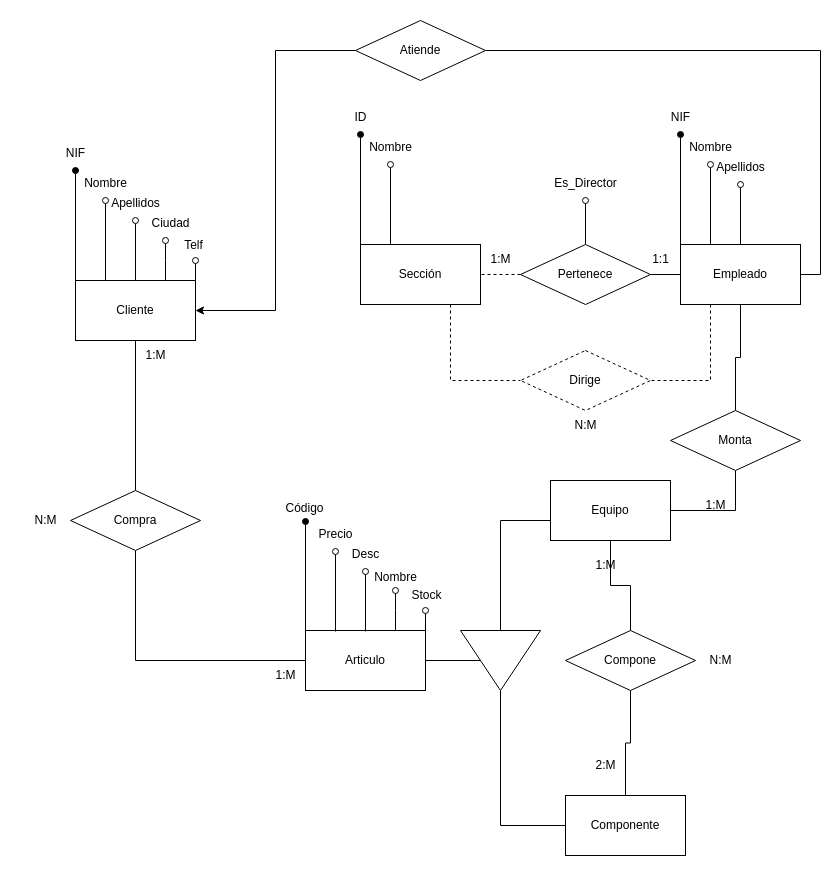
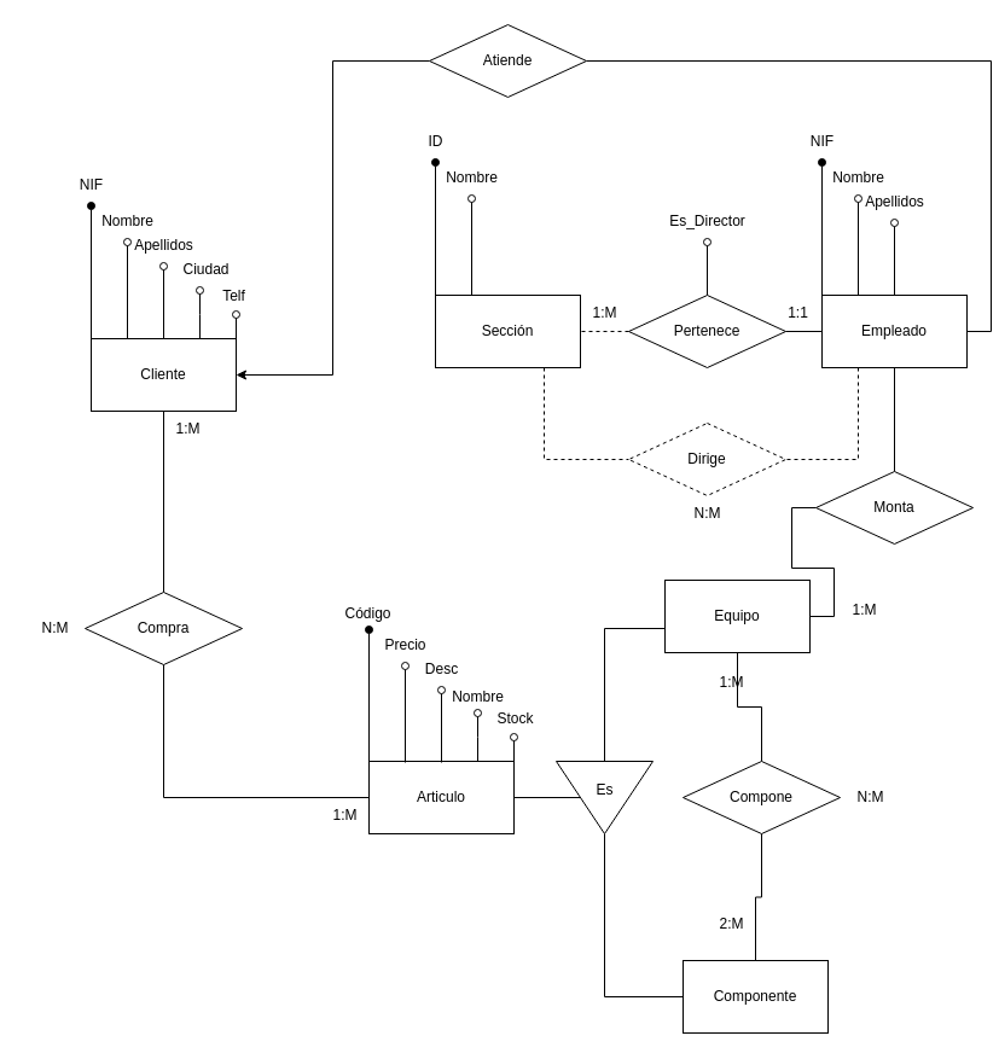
  <mxCell id="0" />
  <mxCell id="1" parent="0" />
  <mxCell id="2" value="" style="edgeStyle=orthogonalEdgeStyle;rounded=0;orthogonalLoop=1;jettySize=auto;html=1;endArrow=none;endFill=0;" edge="1" parent="1" source="3" target="23"><mxGeometry relative="1" as="geometry" /></mxCell>
  <mxCell id="3" value="Componente" style="rounded=0;whiteSpace=wrap;html=1;" vertex="1" parent="1"><mxGeometry x="565" y="795" width="120" height="60" as="geometry" /></mxCell>
  <mxCell id="4" value="" style="edgeStyle=orthogonalEdgeStyle;rounded=0;orthogonalLoop=1;jettySize=auto;html=1;endArrow=none;endFill=0;" edge="1" parent="1" source="5" target="23"><mxGeometry relative="1" as="geometry" /></mxCell>
  <mxCell id="5" value="Equipo" style="rounded=0;whiteSpace=wrap;html=1;" vertex="1" parent="1"><mxGeometry x="550" y="480" width="120" height="60" as="geometry" /></mxCell>
  <mxCell id="6" style="edgeStyle=orthogonalEdgeStyle;rounded=0;orthogonalLoop=1;jettySize=auto;html=1;entryX=0.5;entryY=0;entryDx=0;entryDy=0;endArrow=none;endFill=0;" edge="1" parent="1" source="9" target="27"><mxGeometry relative="1" as="geometry" /></mxCell>
  <mxCell id="7" style="edgeStyle=orthogonalEdgeStyle;rounded=0;orthogonalLoop=1;jettySize=auto;html=1;exitX=0.75;exitY=0;exitDx=0;exitDy=0;endArrow=oval;endFill=0;" edge="1" parent="1" source="9"><mxGeometry relative="1" as="geometry"><mxPoint x="165" y="240" as="targetPoint" /></mxGeometry></mxCell>
  <mxCell id="8" style="edgeStyle=orthogonalEdgeStyle;rounded=0;orthogonalLoop=1;jettySize=auto;html=1;exitX=1;exitY=0;exitDx=0;exitDy=0;endArrow=oval;endFill=0;" edge="1" parent="1" source="9"><mxGeometry relative="1" as="geometry"><mxPoint x="195" y="260" as="targetPoint" /></mxGeometry></mxCell>
  <mxCell id="9" value="Cliente" style="rounded=0;whiteSpace=wrap;html=1;" vertex="1" parent="1"><mxGeometry x="75" y="280" width="120" height="60" as="geometry" /></mxCell>
  <mxCell id="10" style="edgeStyle=orthogonalEdgeStyle;rounded=0;orthogonalLoop=1;jettySize=auto;html=1;entryX=0.5;entryY=0;entryDx=0;entryDy=0;endArrow=none;endFill=0;" edge="1" parent="1" source="17" target="25"><mxGeometry relative="1" as="geometry" /></mxCell>
  <mxCell id="11" value="" style="edgeStyle=orthogonalEdgeStyle;rounded=0;orthogonalLoop=1;jettySize=auto;html=1;endArrow=none;endFill=0;" edge="1" parent="1" source="17" target="22"><mxGeometry relative="1" as="geometry" /></mxCell>
  <mxCell id="12" style="edgeStyle=orthogonalEdgeStyle;rounded=0;orthogonalLoop=1;jettySize=auto;html=1;exitX=0;exitY=0;exitDx=0;exitDy=0;endArrow=oval;endFill=1;" edge="1" parent="1" source="17"><mxGeometry relative="1" as="geometry"><mxPoint x="680" y="134" as="targetPoint" /></mxGeometry></mxCell>
  <mxCell id="13" style="edgeStyle=orthogonalEdgeStyle;rounded=0;orthogonalLoop=1;jettySize=auto;html=1;exitX=0.25;exitY=0;exitDx=0;exitDy=0;endArrow=oval;endFill=0;" edge="1" parent="1" source="17"><mxGeometry relative="1" as="geometry"><mxPoint x="710" y="164" as="targetPoint" /></mxGeometry></mxCell>
  <mxCell id="14" style="edgeStyle=orthogonalEdgeStyle;rounded=0;orthogonalLoop=1;jettySize=auto;html=1;exitX=0.5;exitY=0;exitDx=0;exitDy=0;endArrow=oval;endFill=0;" edge="1" parent="1" source="17"><mxGeometry relative="1" as="geometry"><mxPoint x="740" y="184" as="targetPoint" /></mxGeometry></mxCell>
  <mxCell id="15" style="edgeStyle=orthogonalEdgeStyle;rounded=0;orthogonalLoop=1;jettySize=auto;html=1;exitX=0.25;exitY=1;exitDx=0;exitDy=0;entryX=1;entryY=0.5;entryDx=0;entryDy=0;endArrow=none;endFill=0;dashed=1;" edge="1" parent="1" source="17" target="58"><mxGeometry relative="1" as="geometry" /></mxCell>
  <mxCell id="16" style="edgeStyle=orthogonalEdgeStyle;rounded=0;orthogonalLoop=1;jettySize=auto;html=1;exitX=1;exitY=0.5;exitDx=0;exitDy=0;entryX=1;entryY=0.5;entryDx=0;entryDy=0;endArrow=none;" edge="1" parent="1" source="17" target="72"><mxGeometry relative="1" as="geometry" /></mxCell>
  <mxCell id="17" value="Empleado" style="rounded=0;whiteSpace=wrap;html=1;" vertex="1" parent="1"><mxGeometry x="680" y="244" width="120" height="60" as="geometry" /></mxCell>
  <mxCell id="18" style="edgeStyle=orthogonalEdgeStyle;rounded=0;orthogonalLoop=1;jettySize=auto;html=1;exitX=0.75;exitY=1;exitDx=0;exitDy=0;entryX=0;entryY=0.5;entryDx=0;entryDy=0;endArrow=none;endFill=0;dashed=1;" edge="1" parent="1" source="19" target="58"><mxGeometry relative="1" as="geometry" /></mxCell>
  <mxCell id="19" value="Sección" style="rounded=0;whiteSpace=wrap;html=1;" vertex="1" parent="1"><mxGeometry x="360" y="244" width="120" height="60" as="geometry" /></mxCell>
  <mxCell id="20" value="" style="edgeStyle=orthogonalEdgeStyle;rounded=0;orthogonalLoop=1;jettySize=auto;html=1;endArrow=none;endFill=0;dashed=1;" edge="1" parent="1" source="22" target="19"><mxGeometry relative="1" as="geometry" /></mxCell>
  <mxCell id="21" style="edgeStyle=orthogonalEdgeStyle;rounded=0;orthogonalLoop=1;jettySize=auto;html=1;exitX=0.5;exitY=0;exitDx=0;exitDy=0;endArrow=oval;endFill=0;" edge="1" parent="1" source="22"><mxGeometry relative="1" as="geometry"><mxPoint x="585" y="200" as="targetPoint" /></mxGeometry></mxCell>
  <mxCell id="22" value="Pertenece" style="rhombus;whiteSpace=wrap;html=1;" vertex="1" parent="1"><mxGeometry x="520" y="244" width="130" height="60" as="geometry" /></mxCell>
  <mxCell id="23" value="Compone" style="rhombus;whiteSpace=wrap;html=1;" vertex="1" parent="1"><mxGeometry x="565" y="630" width="130" height="60" as="geometry" /></mxCell>
  <mxCell id="24" style="edgeStyle=orthogonalEdgeStyle;rounded=0;orthogonalLoop=1;jettySize=auto;html=1;entryX=1;entryY=0.5;entryDx=0;entryDy=0;endArrow=none;endFill=0;" edge="1" parent="1" source="25" target="5"><mxGeometry relative="1" as="geometry" /></mxCell>
- <mxCell id="25" value="Monta" style="rhombus;whiteSpace=wrap;html=1;" vertex="1" parent="1"><mxGeometry x="670" y="410" width="130" height="60" as="geometry" /></mxCell>
+ <mxCell id="25" value="Monta" style="rhombus;whiteSpace=wrap;html=1;" vertex="1" parent="1"><mxGeometry x="675" y="390" width="130" height="60" as="geometry" /></mxCell>
  <mxCell id="26" style="edgeStyle=orthogonalEdgeStyle;rounded=0;orthogonalLoop=1;jettySize=auto;html=1;entryX=0;entryY=0.5;entryDx=0;entryDy=0;endArrow=none;endFill=0;" edge="1" parent="1" source="27" target="31"><mxGeometry relative="1" as="geometry"><Array as="points"><mxPoint x="135" y="660" /></Array></mxGeometry></mxCell>
  <mxCell id="27" value="Compra" style="rhombus;whiteSpace=wrap;html=1;" vertex="1" parent="1"><mxGeometry x="70" y="490" width="130" height="60" as="geometry" /></mxCell>
  <mxCell id="28" style="edgeStyle=orthogonalEdgeStyle;rounded=0;orthogonalLoop=1;jettySize=auto;html=1;exitX=0.75;exitY=0;exitDx=0;exitDy=0;endArrow=oval;endFill=0;" edge="1" parent="1" source="31"><mxGeometry relative="1" as="geometry"><mxPoint x="395" y="590" as="targetPoint" /></mxGeometry></mxCell>
  <mxCell id="29" style="edgeStyle=orthogonalEdgeStyle;rounded=0;orthogonalLoop=1;jettySize=auto;html=1;exitX=1;exitY=0;exitDx=0;exitDy=0;endArrow=oval;endFill=0;" edge="1" parent="1" source="31"><mxGeometry relative="1" as="geometry"><mxPoint x="425" y="610" as="targetPoint" /></mxGeometry></mxCell>
  <mxCell id="30" value="" style="edgeStyle=orthogonalEdgeStyle;rounded=0;orthogonalLoop=1;jettySize=auto;html=1;endArrow=none;endFill=0;" edge="1" parent="1" source="31" target="62"><mxGeometry relative="1" as="geometry" /></mxCell>
  <mxCell id="31" value="Articulo" style="rounded=0;whiteSpace=wrap;html=1;" vertex="1" parent="1"><mxGeometry x="305" y="630" width="120" height="60" as="geometry" /></mxCell>
  <mxCell id="32" value="NIF" style="text;html=1;align=center;verticalAlign=middle;resizable=0;points=[];autosize=1;strokeColor=none;fillColor=none;" vertex="1" parent="1"><mxGeometry x="660" y="102" width="40" height="30" as="geometry" /></mxCell>
  <mxCell id="33" value="Nombre" style="text;html=1;align=center;verticalAlign=middle;resizable=0;points=[];autosize=1;strokeColor=none;fillColor=none;" vertex="1" parent="1"><mxGeometry x="675" y="132" width="70" height="30" as="geometry" /></mxCell>
  <mxCell id="34" value="Apellidos" style="text;html=1;align=center;verticalAlign=middle;resizable=0;points=[];autosize=1;strokeColor=none;fillColor=none;" vertex="1" parent="1"><mxGeometry x="705" y="152" width="70" height="30" as="geometry" /></mxCell>
  <mxCell id="35" style="edgeStyle=orthogonalEdgeStyle;rounded=0;orthogonalLoop=1;jettySize=auto;html=1;exitX=0;exitY=0;exitDx=0;exitDy=0;endArrow=oval;endFill=1;" edge="1" parent="1"><mxGeometry relative="1" as="geometry"><mxPoint x="360" y="134" as="targetPoint" /><mxPoint x="360" y="244" as="sourcePoint" /></mxGeometry></mxCell>
  <mxCell id="36" style="edgeStyle=orthogonalEdgeStyle;rounded=0;orthogonalLoop=1;jettySize=auto;html=1;exitX=0.25;exitY=0;exitDx=0;exitDy=0;endArrow=oval;endFill=0;" edge="1" parent="1"><mxGeometry relative="1" as="geometry"><mxPoint x="390" y="164" as="targetPoint" /><mxPoint x="390" y="244" as="sourcePoint" /></mxGeometry></mxCell>
  <mxCell id="37" value="ID" style="text;html=1;align=center;verticalAlign=middle;resizable=0;points=[];autosize=1;strokeColor=none;fillColor=none;" vertex="1" parent="1"><mxGeometry x="340" y="102" width="40" height="30" as="geometry" /></mxCell>
  <mxCell id="38" value="Nombre" style="text;html=1;align=center;verticalAlign=middle;resizable=0;points=[];autosize=1;strokeColor=none;fillColor=none;" vertex="1" parent="1"><mxGeometry x="355" y="132" width="70" height="30" as="geometry" /></mxCell>
  <mxCell id="39" style="edgeStyle=orthogonalEdgeStyle;rounded=0;orthogonalLoop=1;jettySize=auto;html=1;exitX=0;exitY=0;exitDx=0;exitDy=0;endArrow=oval;endFill=1;" edge="1" parent="1"><mxGeometry relative="1" as="geometry"><mxPoint x="75" y="170" as="targetPoint" /><mxPoint x="75" y="280" as="sourcePoint" /></mxGeometry></mxCell>
  <mxCell id="40" style="edgeStyle=orthogonalEdgeStyle;rounded=0;orthogonalLoop=1;jettySize=auto;html=1;exitX=0.25;exitY=0;exitDx=0;exitDy=0;endArrow=oval;endFill=0;" edge="1" parent="1"><mxGeometry relative="1" as="geometry"><mxPoint x="105" y="200" as="targetPoint" /><mxPoint x="105" y="280" as="sourcePoint" /></mxGeometry></mxCell>
  <mxCell id="41" style="edgeStyle=orthogonalEdgeStyle;rounded=0;orthogonalLoop=1;jettySize=auto;html=1;exitX=0.5;exitY=0;exitDx=0;exitDy=0;endArrow=oval;endFill=0;" edge="1" parent="1"><mxGeometry relative="1" as="geometry"><mxPoint x="135" y="220" as="targetPoint" /><mxPoint x="135" y="280" as="sourcePoint" /></mxGeometry></mxCell>
  <mxCell id="42" value="NIF" style="text;html=1;align=center;verticalAlign=middle;resizable=0;points=[];autosize=1;strokeColor=none;fillColor=none;" vertex="1" parent="1"><mxGeometry x="55" y="138" width="40" height="30" as="geometry" /></mxCell>
  <mxCell id="43" value="Nombre" style="text;html=1;align=center;verticalAlign=middle;resizable=0;points=[];autosize=1;strokeColor=none;fillColor=none;" vertex="1" parent="1"><mxGeometry x="70" y="168" width="70" height="30" as="geometry" /></mxCell>
  <mxCell id="44" value="Apellidos" style="text;html=1;align=center;verticalAlign=middle;resizable=0;points=[];autosize=1;strokeColor=none;fillColor=none;" vertex="1" parent="1"><mxGeometry x="100" y="188" width="70" height="30" as="geometry" /></mxCell>
  <mxCell id="45" value="Ciudad" style="text;html=1;align=center;verticalAlign=middle;resizable=0;points=[];autosize=1;strokeColor=none;fillColor=none;" vertex="1" parent="1"><mxGeometry x="140" y="208" width="60" height="30" as="geometry" /></mxCell>
  <mxCell id="46" value="Telf" style="text;html=1;align=center;verticalAlign=middle;resizable=0;points=[];autosize=1;strokeColor=none;fillColor=none;" vertex="1" parent="1"><mxGeometry x="173" y="230" width="40" height="30" as="geometry" /></mxCell>
  <mxCell id="47" style="edgeStyle=orthogonalEdgeStyle;rounded=0;orthogonalLoop=1;jettySize=auto;html=1;exitX=0;exitY=0;exitDx=0;exitDy=0;endArrow=oval;endFill=1;" edge="1" parent="1"><mxGeometry relative="1" as="geometry"><mxPoint x="305" y="521" as="targetPoint" /><mxPoint x="305" y="631" as="sourcePoint" /></mxGeometry></mxCell>
  <mxCell id="48" style="edgeStyle=orthogonalEdgeStyle;rounded=0;orthogonalLoop=1;jettySize=auto;html=1;exitX=0.25;exitY=0;exitDx=0;exitDy=0;endArrow=oval;endFill=0;" edge="1" parent="1"><mxGeometry relative="1" as="geometry"><mxPoint x="335" y="551" as="targetPoint" /><mxPoint x="335" y="631" as="sourcePoint" /></mxGeometry></mxCell>
  <mxCell id="49" style="edgeStyle=orthogonalEdgeStyle;rounded=0;orthogonalLoop=1;jettySize=auto;html=1;exitX=0.5;exitY=0;exitDx=0;exitDy=0;endArrow=oval;endFill=0;" edge="1" parent="1"><mxGeometry relative="1" as="geometry"><mxPoint x="365" y="571" as="targetPoint" /><mxPoint x="365" y="631" as="sourcePoint" /></mxGeometry></mxCell>
  <mxCell id="50" value="Nombre" style="text;html=1;align=center;verticalAlign=middle;resizable=0;points=[];autosize=1;strokeColor=none;fillColor=none;" vertex="1" parent="1"><mxGeometry x="360" y="562" width="70" height="30" as="geometry" /></mxCell>
  <mxCell id="51" value="Precio" style="text;html=1;align=center;verticalAlign=middle;resizable=0;points=[];autosize=1;strokeColor=none;fillColor=none;" vertex="1" parent="1"><mxGeometry x="305" y="519" width="60" height="30" as="geometry" /></mxCell>
  <mxCell id="52" value="Desc" style="text;html=1;align=center;verticalAlign=middle;resizable=0;points=[];autosize=1;strokeColor=none;fillColor=none;" vertex="1" parent="1"><mxGeometry x="340" y="539" width="50" height="30" as="geometry" /></mxCell>
  <mxCell id="53" value="Código" style="text;html=1;align=center;verticalAlign=middle;resizable=0;points=[];autosize=1;strokeColor=none;fillColor=none;" vertex="1" parent="1"><mxGeometry x="274" y="493" width="60" height="30" as="geometry" /></mxCell>
  <mxCell id="54" value="Stock" style="text;html=1;align=center;verticalAlign=middle;resizable=0;points=[];autosize=1;strokeColor=none;fillColor=none;" vertex="1" parent="1"><mxGeometry x="401" y="580" width="50" height="30" as="geometry" /></mxCell>
  <mxCell id="55" value="1:M" style="text;html=1;align=center;verticalAlign=middle;resizable=0;points=[];autosize=1;strokeColor=none;fillColor=none;" vertex="1" parent="1"><mxGeometry x="480" y="244" width="40" height="30" as="geometry" /></mxCell>
  <mxCell id="56" value="1:1" style="text;html=1;align=center;verticalAlign=middle;resizable=0;points=[];autosize=1;strokeColor=none;fillColor=none;" vertex="1" parent="1"><mxGeometry x="640" y="244" width="40" height="30" as="geometry" /></mxCell>
  <mxCell id="57" value="1:M" style="text;html=1;align=center;verticalAlign=middle;resizable=0;points=[];autosize=1;strokeColor=none;fillColor=none;" vertex="1" parent="1"><mxGeometry x="695" y="490" width="40" height="30" as="geometry" /></mxCell>
  <mxCell id="58" value="Dirige" style="rhombus;whiteSpace=wrap;html=1;dashed=1;" vertex="1" parent="1"><mxGeometry x="520" y="350" width="130" height="60" as="geometry" /></mxCell>
  <mxCell id="59" value="Es_Director" style="text;html=1;align=center;verticalAlign=middle;resizable=0;points=[];autosize=1;strokeColor=none;fillColor=none;" vertex="1" parent="1"><mxGeometry x="540" y="168" width="90" height="30" as="geometry" /></mxCell>
  <mxCell id="60" style="edgeStyle=orthogonalEdgeStyle;rounded=0;orthogonalLoop=1;jettySize=auto;html=1;entryX=0;entryY=0.5;entryDx=0;entryDy=0;endArrow=none;endFill=0;" edge="1" parent="1" source="62" target="5"><mxGeometry relative="1" as="geometry"><Array as="points"><mxPoint x="500" y="520" /></Array></mxGeometry></mxCell>
  <mxCell id="61" style="edgeStyle=orthogonalEdgeStyle;rounded=0;orthogonalLoop=1;jettySize=auto;html=1;exitX=1;exitY=0.5;exitDx=0;exitDy=0;entryX=0;entryY=0.5;entryDx=0;entryDy=0;endArrow=none;endFill=0;" edge="1" parent="1" source="62" target="3"><mxGeometry relative="1" as="geometry" /></mxCell>
  <mxCell id="62" value="" style="triangle;whiteSpace=wrap;html=1;rotation=90;" vertex="1" parent="1"><mxGeometry x="470" y="620" width="60" height="80" as="geometry" /></mxCell>
+ <mxCell id="63" value="Es" style="text;html=1;align=center;verticalAlign=middle;resizable=0;points=[];autosize=1;strokeColor=none;fillColor=none;" vertex="1" parent="1"><mxGeometry x="480" y="639" width="40" height="30" as="geometry" /></mxCell>
  <mxCell id="64" value="N:M" style="text;html=1;align=center;verticalAlign=middle;resizable=0;points=[];autosize=1;strokeColor=none;fillColor=none;" vertex="1" parent="1"><mxGeometry x="560" y="410" width="50" height="30" as="geometry" /></mxCell>
  <mxCell id="65" value="2&lt;span style=&quot;background-color: initial;&quot;&gt;:M&lt;/span&gt;" style="text;html=1;align=center;verticalAlign=middle;resizable=0;points=[];autosize=1;strokeColor=none;fillColor=none;" vertex="1" parent="1"><mxGeometry x="585" y="750" width="40" height="30" as="geometry" /></mxCell>
  <mxCell id="66" value="1:M" style="text;html=1;align=center;verticalAlign=middle;resizable=0;points=[];autosize=1;strokeColor=none;fillColor=none;" vertex="1" parent="1"><mxGeometry x="585" y="550" width="40" height="30" as="geometry" /></mxCell>
  <mxCell id="67" value="N:M" style="text;html=1;align=center;verticalAlign=middle;resizable=0;points=[];autosize=1;strokeColor=none;fillColor=none;" vertex="1" parent="1"><mxGeometry x="695" y="645" width="50" height="30" as="geometry" /></mxCell>
  <mxCell id="68" value="1:M" style="text;html=1;align=center;verticalAlign=middle;resizable=0;points=[];autosize=1;strokeColor=none;fillColor=none;" vertex="1" parent="1"><mxGeometry x="135" y="340" width="40" height="30" as="geometry" /></mxCell>
  <mxCell id="69" value="N:M" style="text;html=1;align=center;verticalAlign=middle;resizable=0;points=[];autosize=1;strokeColor=none;fillColor=none;" vertex="1" parent="1"><mxGeometry x="20" y="505" width="50" height="30" as="geometry" /></mxCell>
  <mxCell id="70" value="1:M" style="text;html=1;align=center;verticalAlign=middle;resizable=0;points=[];autosize=1;strokeColor=none;fillColor=none;" vertex="1" parent="1"><mxGeometry x="265" y="660" width="40" height="30" as="geometry" /></mxCell>
  <mxCell id="71" style="edgeStyle=orthogonalEdgeStyle;rounded=0;orthogonalLoop=1;jettySize=auto;html=1;exitX=0;exitY=0.5;exitDx=0;exitDy=0;entryX=1;entryY=0.5;entryDx=0;entryDy=0;" edge="1" parent="1" source="72" target="9"><mxGeometry relative="1" as="geometry" /></mxCell>
  <mxCell id="72" value="Atiende" style="rhombus;whiteSpace=wrap;html=1;" vertex="1" parent="1"><mxGeometry x="355" width="130" height="60" as="geometry" y="20" /></mxCell>
